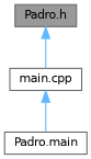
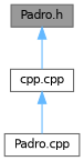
  digraph {
    node [color=grey40 fillcolor=white fontname=Helvetica fontsize=10 shape=box style=filled]
    edge [color=steelblue1 dir=back fontname=Helvetica fontsize=10 labelfontname=Helvetica labelfontsize=10 style=solid]
    n1 [color=gray40 fillcolor=grey60 fontcolor=black height=0.2 label="Padro.h" width=0.4]
-   n2 [height=0.2 label="main.cpp" width=0.4]
-   n3 [height=0.2 label="Padro.main" width=0.4]
+   n2 [height=0.2 label="cpp.cpp" width=0.4]
+   n3 [height=0.2 label="Padro.cpp" width=0.4]
    n1 -> n2
    n2 -> n3
  }
